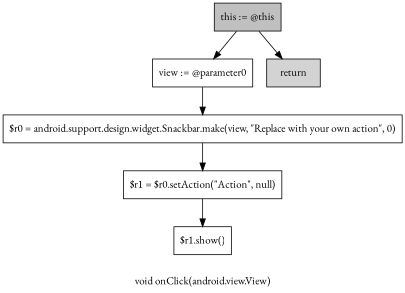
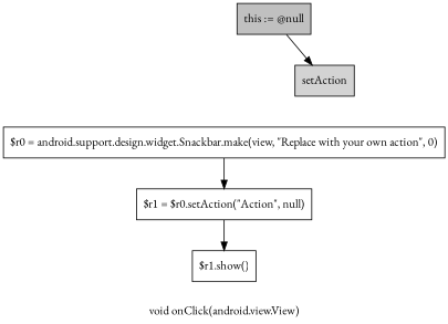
  digraph {
    fontname="EB Garamond"
    label="void onClick(android.view.View)"
    node [fontname="EB Garamond" shape=box]
    edge [fontname="EB Garamond"]
-   n1 [fillcolor=gray label="this := @this" style=filled]
-   n2 [label="view := @parameter0"]
-   n3 [fillcolor=lightgray label=return style=filled]
+   n1 [fillcolor=gray label="this := @null" style=filled]
+   n3 [fillcolor=lightgray label=setAction style=filled]
    n4 [label="$r0 = android.support.design.widget.Snackbar.make(view, \"Replace with your own action\", 0)"]
    n5 [label="$r1 = $r0.setAction(\"Action\", null)"]
    n6 [label="$r1.show()"]
-   n1 -> n2
    n1 -> n3
-   n2 -> n4
    n4 -> n5
    n5 -> n6
  }
